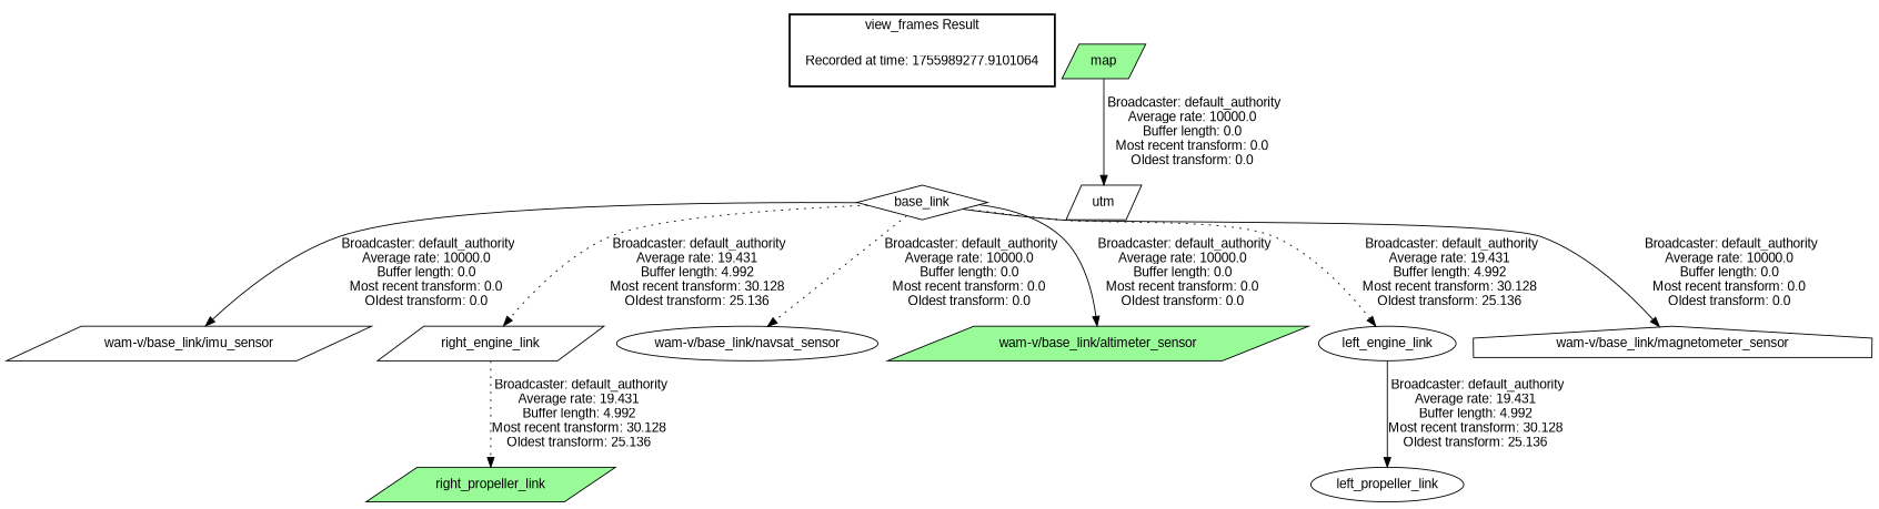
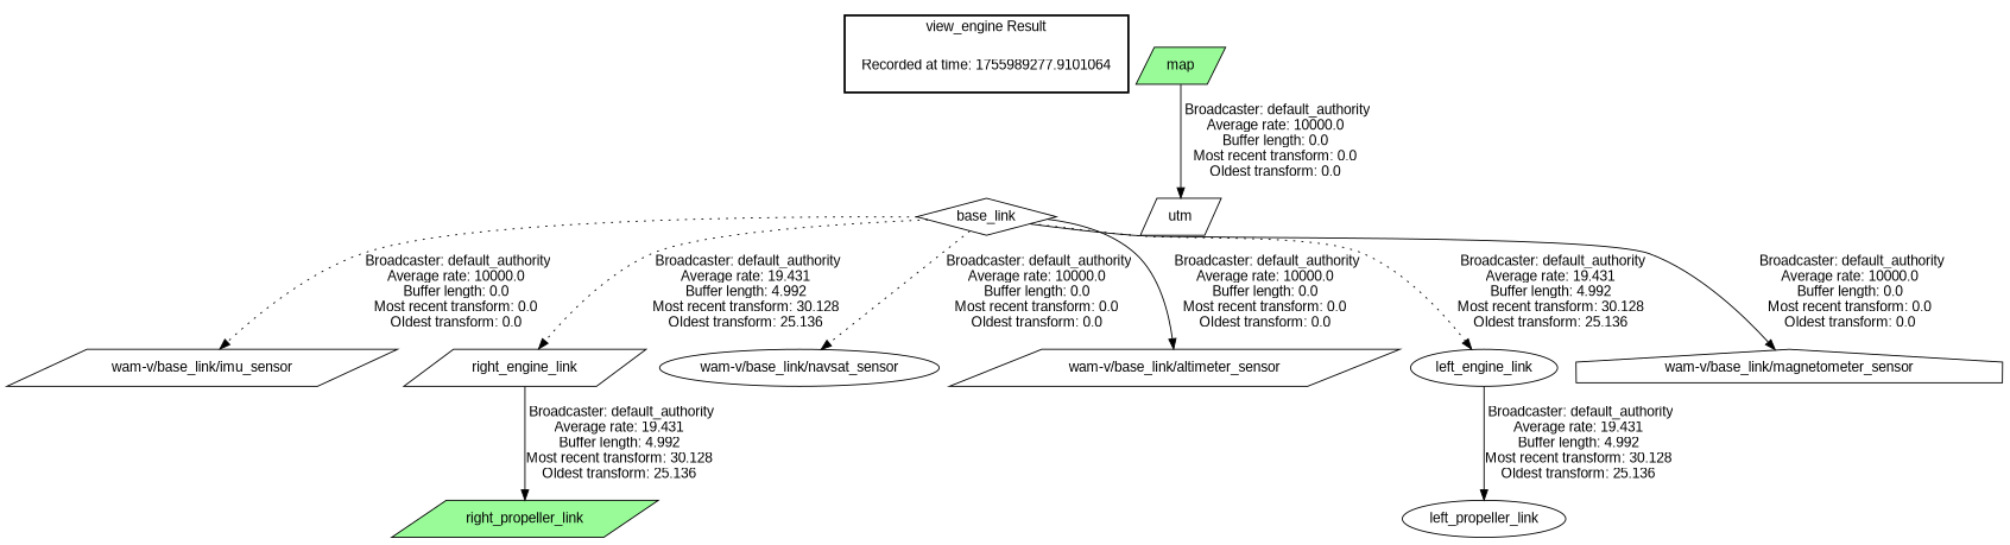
  digraph {
    fontname="Liberation Sans"
    node [fillcolor=white fontname="Liberation Sans" shape=parallelogram style=filled]
    edge [fontname="Liberation Sans" style=solid]
    "Recorded at time: 1755989277.9101064" [shape=plaintext]
    base_link [shape=diamond]
    "wam-v/base_link/imu_sensor"
    right_engine_link
    "wam-v/base_link/navsat_sensor" [shape=ellipse]
-   "wam-v/base_link/altimeter_sensor" [fillcolor=palegreen]
+   "wam-v/base_link/altimeter_sensor"
    left_engine_link [shape=ellipse]
    "wam-v/base_link/magnetometer_sensor" [shape=house]
    right_propeller_link [fillcolor=palegreen]
    left_propeller_link [shape=ellipse]
    map [fillcolor=palegreen]
    utm
    subgraph cluster_1 {
      color=black
-     label="view_frames Result"
+     label="view_engine Result"
      style=bold
      "Recorded at time: 1755989277.9101064"
    }
    "Recorded at time: 1755989277.9101064" -> base_link [style=invis]
-   base_link -> "wam-v/base_link/imu_sensor" [label=" Broadcaster: default_authority\nAverage rate: 10000.0\nBuffer length: 0.0\nMost recent transform: 0.0\nOldest transform: 0.0\n"]
+   base_link -> "wam-v/base_link/imu_sensor" [label=" Broadcaster: default_authority\nAverage rate: 10000.0\nBuffer length: 0.0\nMost recent transform: 0.0\nOldest transform: 0.0\n" style=dotted]
    base_link -> right_engine_link [label=" Broadcaster: default_authority\nAverage rate: 19.431\nBuffer length: 4.992\nMost recent transform: 30.128\nOldest transform: 25.136\n" style=dotted]
    base_link -> "wam-v/base_link/navsat_sensor" [label=" Broadcaster: default_authority\nAverage rate: 10000.0\nBuffer length: 0.0\nMost recent transform: 0.0\nOldest transform: 0.0\n" style=dotted]
    base_link -> "wam-v/base_link/altimeter_sensor" [label=" Broadcaster: default_authority\nAverage rate: 10000.0\nBuffer length: 0.0\nMost recent transform: 0.0\nOldest transform: 0.0\n"]
    base_link -> left_engine_link [label=" Broadcaster: default_authority\nAverage rate: 19.431\nBuffer length: 4.992\nMost recent transform: 30.128\nOldest transform: 25.136\n" style=dotted]
    base_link -> "wam-v/base_link/magnetometer_sensor" [label=" Broadcaster: default_authority\nAverage rate: 10000.0\nBuffer length: 0.0\nMost recent transform: 0.0\nOldest transform: 0.0\n"]
-   right_engine_link -> right_propeller_link [label=" Broadcaster: default_authority\nAverage rate: 19.431\nBuffer length: 4.992\nMost recent transform: 30.128\nOldest transform: 25.136\n" style=dotted]
+   right_engine_link -> right_propeller_link [label=" Broadcaster: default_authority\nAverage rate: 19.431\nBuffer length: 4.992\nMost recent transform: 30.128\nOldest transform: 25.136\n"]
    left_engine_link -> left_propeller_link [label=" Broadcaster: default_authority\nAverage rate: 19.431\nBuffer length: 4.992\nMost recent transform: 30.128\nOldest transform: 25.136\n"]
    map -> utm [label=" Broadcaster: default_authority\nAverage rate: 10000.0\nBuffer length: 0.0\nMost recent transform: 0.0\nOldest transform: 0.0\n"]
  }
